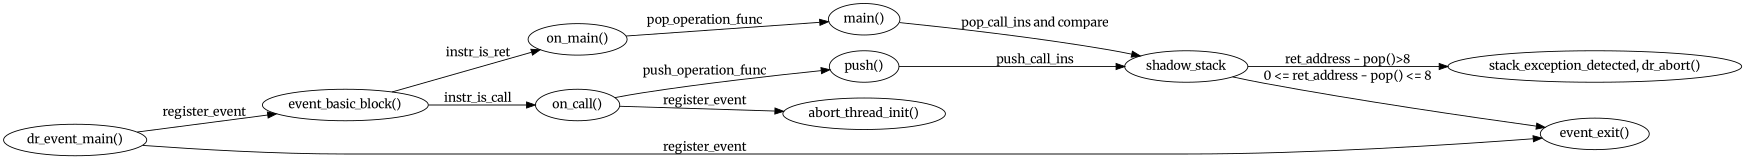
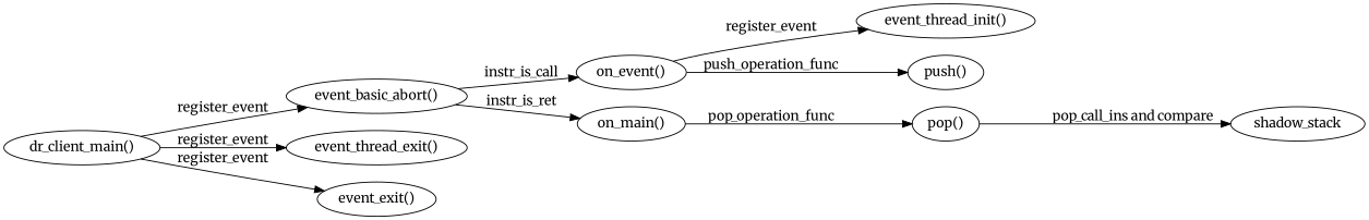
  digraph {
    fontname=Merriweather
    rankdir=LR
    node [fontname=Merriweather]
    edge [fontname=Merriweather]
-   n1 [label="dr_event_main()"]
-   n2 [label="event_basic_block()"]
+   n1 [label="dr_client_main()"]
+   n2 [label="event_basic_abort()"]
+   n3 [label="event_thread_exit()"]
    n4 [label="event_exit()"]
-   n5 [label="on_call()"]
+   n5 [label="on_event()"]
    n6 [label="on_main()"]
-   n7 [label="abort_thread_init()"]
+   n7 [label="event_thread_init()"]
    n8 [label="push()"]
-   n9 [label="main()"]
+   n9 [label="pop()"]
    n10 [label=shadow_stack]
-   n11 [label="stack_exception_detected, dr_abort()"]
    n1 -> n2 [label=register_event]
+   n1 -> n3 [label=register_event]
    n1 -> n4 [label=register_event]
    n2 -> n5 [label=instr_is_call]
    n2 -> n6 [label=instr_is_ret]
    n5 -> n7 [label=register_event]
    n5 -> n8 [label=push_operation_func]
    n6 -> n9 [label=pop_operation_func]
-   n8 -> n10 [label=push_call_ins]
    n9 -> n10 [label="pop_call_ins and compare"]
-   n10 -> n4 [label="0 <= ret_address - pop() <= 8"]
-   n10 -> n11 [label="ret_address - pop()>8"]
  }
